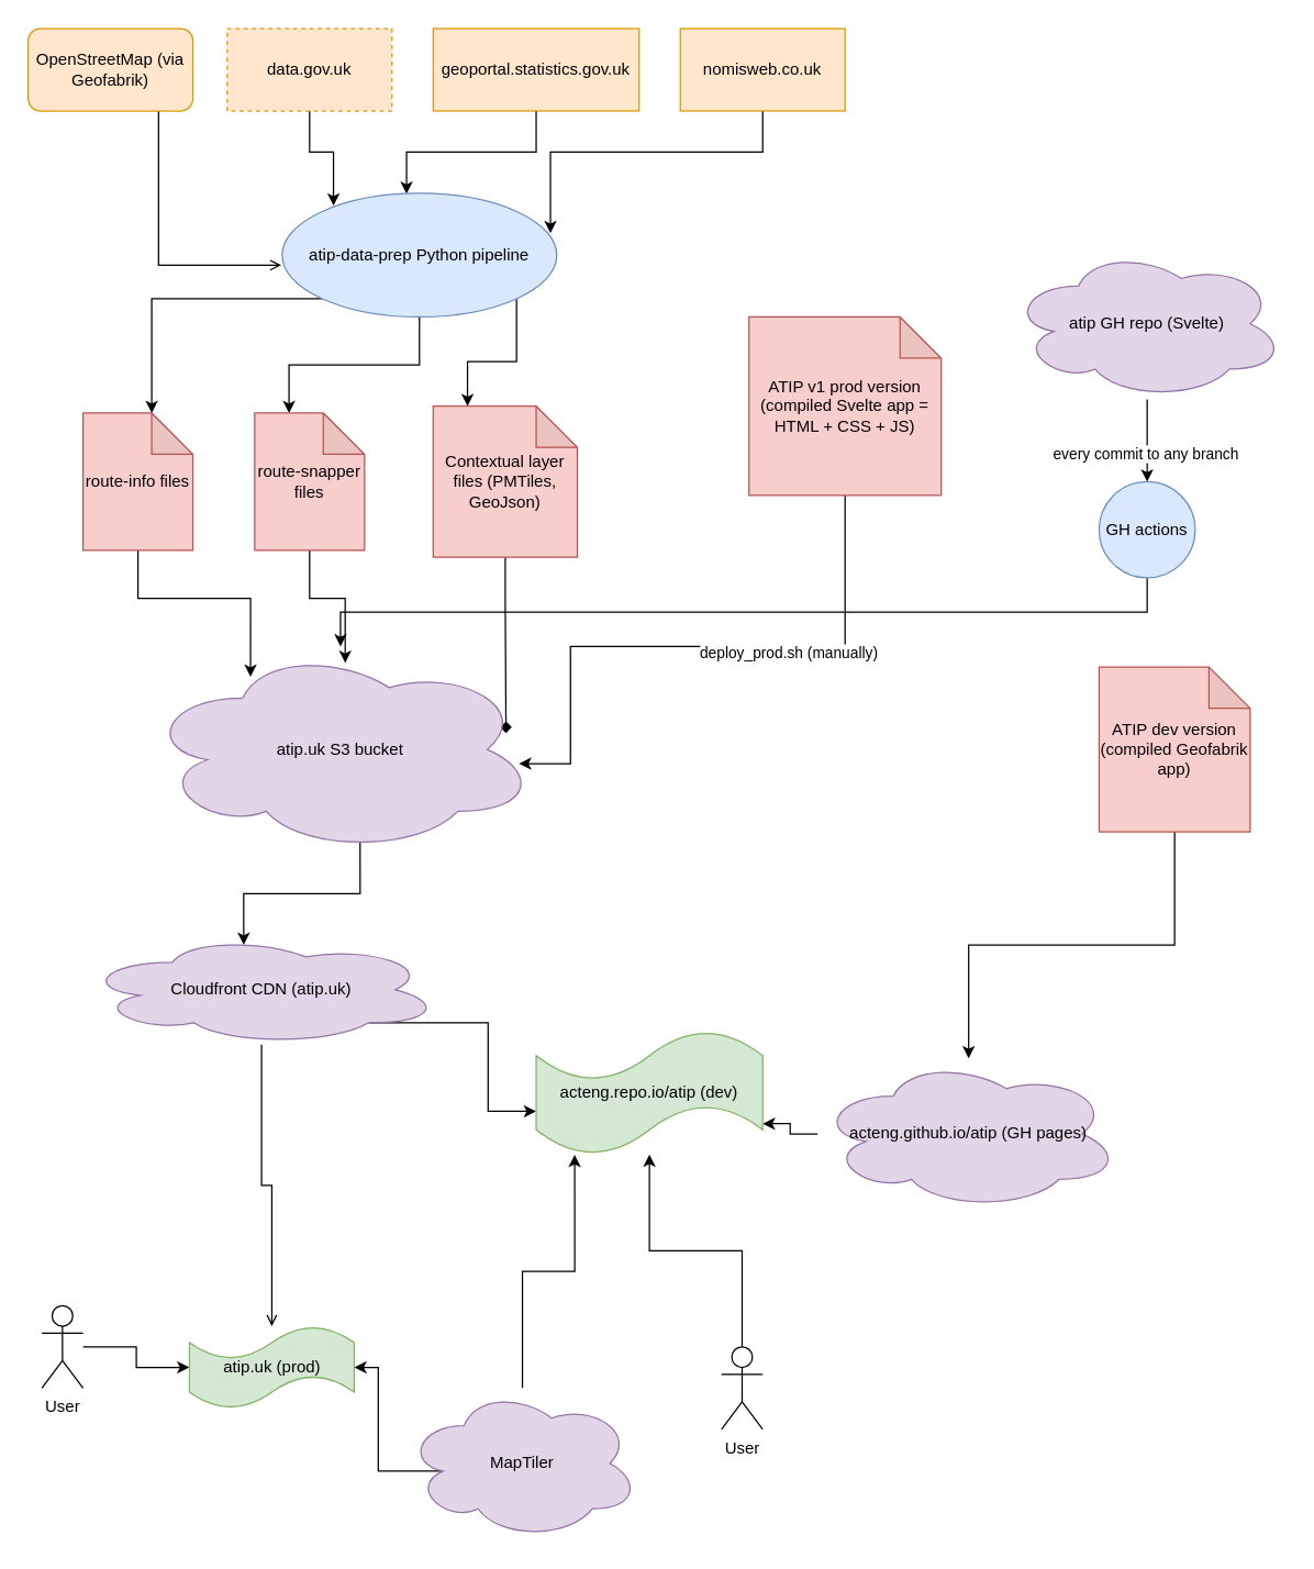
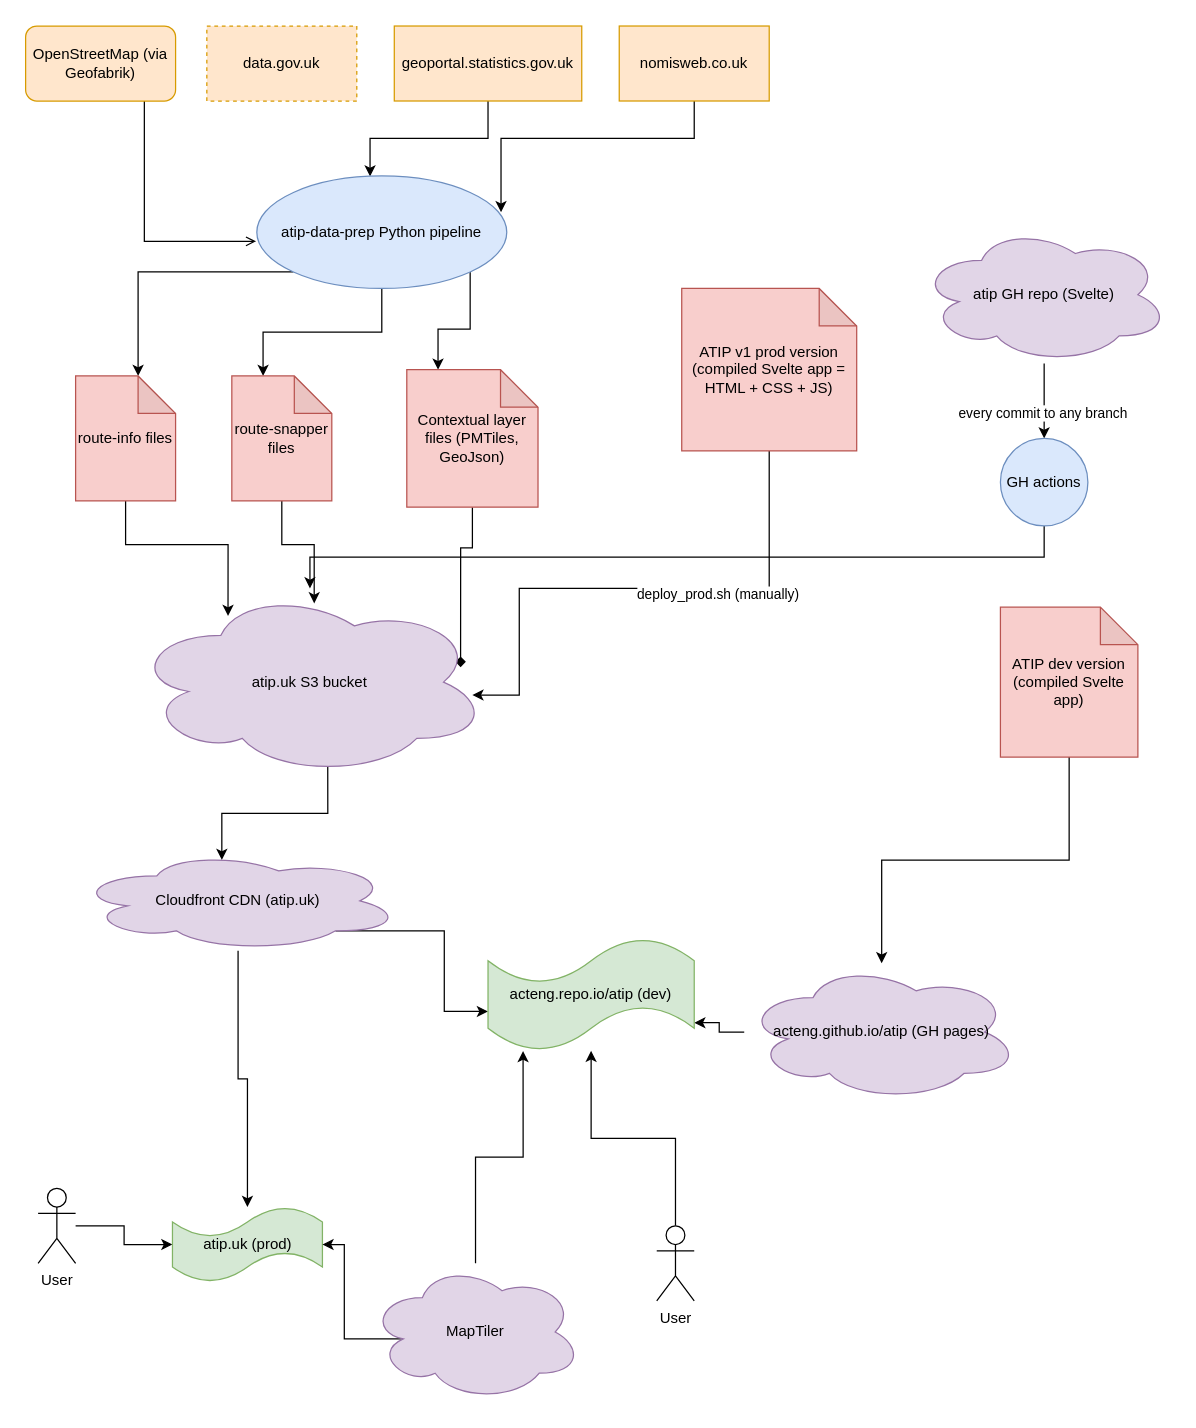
  <mxCell id="0" />
  <mxCell id="1" parent="0" />
  <mxCell id="2" style="edgeStyle=orthogonalEdgeStyle;rounded=0;orthogonalLoop=1;jettySize=auto;html=1;entryX=-0.003;entryY=0.581;entryDx=0;entryDy=0;entryPerimeter=0;endArrow=open;" edge="1" parent="1" source="3" target="13"><mxGeometry relative="1" as="geometry"><Array as="points"><mxPoint x="115" y="192" /></Array></mxGeometry></mxCell>
  <mxCell id="3" value="&lt;div&gt;OpenStreetMap (via Geofabrik)&lt;/div&gt;" style="whiteSpace=wrap;html=1;fillColor=#ffe6cc;strokeColor=#d79b00;rounded=1;" vertex="1" parent="1"><mxGeometry x="20" y="20" width="120" height="60" as="geometry" /></mxCell>
- <mxCell id="4" style="edgeStyle=orthogonalEdgeStyle;rounded=0;orthogonalLoop=1;jettySize=auto;html=1;exitX=0.5;exitY=1;exitDx=0;exitDy=0;entryX=0.187;entryY=0.1;entryDx=0;entryDy=0;entryPerimeter=0;" edge="1" parent="1" source="5" target="13"><mxGeometry relative="1" as="geometry" /></mxCell>
  <mxCell id="5" value="data.gov.uk" style="rounded=0;whiteSpace=wrap;html=1;fillColor=#ffe6cc;strokeColor=#d79b00;dashed=1;" vertex="1" parent="1"><mxGeometry x="165" y="20" width="120" height="60" as="geometry" /></mxCell>
  <mxCell id="6" style="edgeStyle=orthogonalEdgeStyle;rounded=0;orthogonalLoop=1;jettySize=auto;html=1;exitX=0.5;exitY=1;exitDx=0;exitDy=0;entryX=0.453;entryY=0.004;entryDx=0;entryDy=0;entryPerimeter=0;" edge="1" parent="1" source="7" target="13"><mxGeometry relative="1" as="geometry" /></mxCell>
  <mxCell id="7" value="geoportal.statistics.gov.uk" style="rounded=0;whiteSpace=wrap;html=1;fillColor=#ffe6cc;strokeColor=#d79b00;" vertex="1" parent="1"><mxGeometry x="315" y="20" width="150" height="60" as="geometry" /></mxCell>
  <mxCell id="8" style="edgeStyle=orthogonalEdgeStyle;rounded=0;orthogonalLoop=1;jettySize=auto;html=1;exitX=0.5;exitY=1;exitDx=0;exitDy=0;entryX=0.977;entryY=0.322;entryDx=0;entryDy=0;entryPerimeter=0;" edge="1" parent="1" source="9" target="13"><mxGeometry relative="1" as="geometry" /></mxCell>
  <mxCell id="9" value="nomisweb.co.uk" style="rounded=0;whiteSpace=wrap;html=1;fillColor=#ffe6cc;strokeColor=#d79b00;" vertex="1" parent="1"><mxGeometry x="495" y="20" width="120" height="60" as="geometry" /></mxCell>
  <mxCell id="10" style="edgeStyle=orthogonalEdgeStyle;rounded=0;orthogonalLoop=1;jettySize=auto;html=1;exitX=0;exitY=1;exitDx=0;exitDy=0;entryX=0;entryY=0;entryDx=50;entryDy=0;entryPerimeter=0;" edge="1" parent="1" source="13" target="15"><mxGeometry relative="1" as="geometry" /></mxCell>
  <mxCell id="11" style="edgeStyle=orthogonalEdgeStyle;rounded=0;orthogonalLoop=1;jettySize=auto;html=1;exitX=0.5;exitY=1;exitDx=0;exitDy=0;entryX=0;entryY=0;entryDx=25;entryDy=0;entryPerimeter=0;" edge="1" parent="1" source="13" target="17"><mxGeometry relative="1" as="geometry" /></mxCell>
  <mxCell id="12" style="edgeStyle=orthogonalEdgeStyle;rounded=0;orthogonalLoop=1;jettySize=auto;html=1;exitX=1;exitY=1;exitDx=0;exitDy=0;entryX=0;entryY=0;entryDx=25;entryDy=0;entryPerimeter=0;" edge="1" parent="1" source="13" target="19"><mxGeometry relative="1" as="geometry" /></mxCell>
  <mxCell id="13" value="atip-data-prep Python pipeline" style="ellipse;whiteSpace=wrap;html=1;fillColor=#dae8fc;strokeColor=#6c8ebf;" vertex="1" parent="1"><mxGeometry x="205" y="140" width="200" height="90" as="geometry" /></mxCell>
  <mxCell id="14" style="edgeStyle=orthogonalEdgeStyle;rounded=0;orthogonalLoop=1;jettySize=auto;html=1;exitX=0.5;exitY=1;exitDx=0;exitDy=0;exitPerimeter=0;entryX=0.27;entryY=0.147;entryDx=0;entryDy=0;entryPerimeter=0;" edge="1" parent="1" source="15" target="21"><mxGeometry relative="1" as="geometry" /></mxCell>
  <mxCell id="15" value="route-info files" style="shape=note;whiteSpace=wrap;html=1;backgroundOutline=1;darkOpacity=0.05;fillColor=#f8cecc;strokeColor=#b85450;" vertex="1" parent="1"><mxGeometry x="60" y="300" width="80" height="100" as="geometry" /></mxCell>
  <mxCell id="16" style="edgeStyle=orthogonalEdgeStyle;rounded=0;orthogonalLoop=1;jettySize=auto;html=1;exitX=0.5;exitY=1;exitDx=0;exitDy=0;exitPerimeter=0;entryX=0.512;entryY=0.08;entryDx=0;entryDy=0;entryPerimeter=0;" edge="1" parent="1" source="17" target="21"><mxGeometry relative="1" as="geometry" /></mxCell>
  <mxCell id="17" value="route-snapper files" style="shape=note;whiteSpace=wrap;html=1;backgroundOutline=1;darkOpacity=0.05;fillColor=#f8cecc;strokeColor=#b85450;" vertex="1" parent="1"><mxGeometry x="185" y="300" width="80" height="100" as="geometry" /></mxCell>
  <mxCell id="18" style="edgeStyle=orthogonalEdgeStyle;rounded=0;orthogonalLoop=1;jettySize=auto;html=1;exitX=0.5;exitY=1;exitDx=0;exitDy=0;exitPerimeter=0;entryX=0.923;entryY=0.42;entryDx=0;entryDy=0;entryPerimeter=0;endArrow=diamond;" edge="1" parent="1" source="19" target="21"><mxGeometry relative="1" as="geometry" /></mxCell>
- <mxCell id="19" value="Contextual layer files (PMTiles, GeoJson)" style="shape=note;whiteSpace=wrap;html=1;backgroundOutline=1;darkOpacity=0.05;fillColor=#f8cecc;strokeColor=#b85450;" vertex="1" parent="1"><mxGeometry x="315" y="295" width="105" height="110" as="geometry" /></mxCell>
+ <mxCell id="19" value="Contextual layer files (PMTiles, GeoJson)" style="shape=note;whiteSpace=wrap;html=1;backgroundOutline=1;darkOpacity=0.05;fillColor=#f8cecc;strokeColor=#b85450;" vertex="1" parent="1"><mxGeometry x="325" y="295" width="105" height="110" as="geometry" /></mxCell>
  <mxCell id="20" style="edgeStyle=orthogonalEdgeStyle;rounded=0;orthogonalLoop=1;jettySize=auto;html=1;exitX=0.55;exitY=0.95;exitDx=0;exitDy=0;exitPerimeter=0;entryX=0.45;entryY=0.091;entryDx=0;entryDy=0;entryPerimeter=0;" edge="1" parent="1" source="21" target="36"><mxGeometry relative="1" as="geometry" /></mxCell>
  <mxCell id="21" value="atip.uk S3 bucket" style="ellipse;shape=cloud;whiteSpace=wrap;html=1;fillColor=#e1d5e7;strokeColor=#9673a6;" vertex="1" parent="1"><mxGeometry x="105" y="470" width="285" height="150" as="geometry" /></mxCell>
  <mxCell id="22" style="edgeStyle=orthogonalEdgeStyle;rounded=0;orthogonalLoop=1;jettySize=auto;html=1;exitX=0.5;exitY=1;exitDx=0;exitDy=0;exitPerimeter=0;entryX=0.956;entryY=0.569;entryDx=0;entryDy=0;entryPerimeter=0;" edge="1" parent="1" source="24" target="21"><mxGeometry relative="1" as="geometry"><Array as="points"><mxPoint x="615" y="470" /><mxPoint x="415" y="470" /><mxPoint x="415" y="555" /></Array></mxGeometry></mxCell>
  <mxCell id="23" value="deploy_prod.sh (manually)" style="edgeLabel;html=1;align=center;verticalAlign=middle;resizable=0;points=[];" vertex="1" connectable="0" parent="22"><mxGeometry x="-0.15" y="4" relative="1" as="geometry"><mxPoint x="32" as="offset" /></mxGeometry></mxCell>
  <mxCell id="24" value="ATIP v1 prod version (compiled Svelte app = HTML + CSS + JS)" style="shape=note;whiteSpace=wrap;html=1;backgroundOutline=1;darkOpacity=0.05;fillColor=#f8cecc;strokeColor=#b85450;" vertex="1" parent="1"><mxGeometry x="545" y="230" width="140" height="130" as="geometry" /></mxCell>
  <mxCell id="25" style="edgeStyle=orthogonalEdgeStyle;rounded=0;orthogonalLoop=1;jettySize=auto;html=1;" edge="1" parent="1" source="27" target="31"><mxGeometry relative="1" as="geometry" /></mxCell>
  <mxCell id="26" value="every commit to any branch" style="edgeLabel;html=1;align=center;verticalAlign=middle;resizable=0;points=[];" vertex="1" connectable="0" parent="25"><mxGeometry x="0.305" y="-2" relative="1" as="geometry"><mxPoint as="offset" /></mxGeometry></mxCell>
  <mxCell id="27" value="atip GH repo (Svelte)" style="ellipse;shape=cloud;whiteSpace=wrap;html=1;fillColor=#e1d5e7;strokeColor=#9673a6;" vertex="1" parent="1"><mxGeometry x="735" y="180" width="200" height="110" as="geometry" /></mxCell>
  <mxCell id="28" style="edgeStyle=orthogonalEdgeStyle;rounded=0;orthogonalLoop=1;jettySize=auto;html=1;entryX=1;entryY=0.75;entryDx=0;entryDy=0;" edge="1" parent="1" source="29" target="43"><mxGeometry relative="1" as="geometry" /></mxCell>
  <mxCell id="29" value="acteng.github.io/atip (GH pages)" style="ellipse;shape=cloud;whiteSpace=wrap;html=1;fillColor=#e1d5e7;strokeColor=#9673a6;" vertex="1" parent="1"><mxGeometry x="595" y="770" width="220" height="110" as="geometry" /></mxCell>
  <mxCell id="30" style="edgeStyle=orthogonalEdgeStyle;rounded=0;orthogonalLoop=1;jettySize=auto;html=1;exitX=0.5;exitY=1;exitDx=0;exitDy=0;" edge="1" parent="1" source="31" target="21"><mxGeometry relative="1" as="geometry" /></mxCell>
  <mxCell id="31" value="GH actions" style="ellipse;whiteSpace=wrap;html=1;aspect=fixed;fillColor=#dae8fc;strokeColor=#6c8ebf;" vertex="1" parent="1"><mxGeometry x="800" y="350" width="70" height="70" as="geometry" /></mxCell>
  <mxCell id="32" style="edgeStyle=orthogonalEdgeStyle;rounded=0;orthogonalLoop=1;jettySize=auto;html=1;exitX=0.5;exitY=1;exitDx=0;exitDy=0;exitPerimeter=0;" edge="1" parent="1" source="33" target="29"><mxGeometry relative="1" as="geometry" /></mxCell>
- <mxCell id="33" value="ATIP dev version (compiled Geofabrik app)" style="shape=note;whiteSpace=wrap;html=1;backgroundOutline=1;darkOpacity=0.05;fillColor=#f8cecc;strokeColor=#b85450;" vertex="1" parent="1"><mxGeometry x="800" y="485" width="110" height="120" as="geometry" /></mxCell>
- <mxCell id="34" style="edgeStyle=orthogonalEdgeStyle;rounded=0;orthogonalLoop=1;jettySize=auto;html=1;entryX=0.5;entryY=0;entryDx=0;entryDy=0;endArrow=open;" edge="1" parent="1" source="36" target="39"><mxGeometry relative="1" as="geometry" /></mxCell>
+ <mxCell id="33" value="ATIP dev version (compiled Svelte app)" style="shape=note;whiteSpace=wrap;html=1;backgroundOutline=1;darkOpacity=0.05;fillColor=#f8cecc;strokeColor=#b85450;" vertex="1" parent="1"><mxGeometry x="800" y="485" width="110" height="120" as="geometry" /></mxCell>
+ <mxCell id="34" style="edgeStyle=orthogonalEdgeStyle;rounded=0;orthogonalLoop=1;jettySize=auto;html=1;entryX=0.5;entryY=0;entryDx=0;entryDy=0;" edge="1" parent="1" source="36" target="39"><mxGeometry relative="1" as="geometry" /></mxCell>
  <mxCell id="35" style="edgeStyle=orthogonalEdgeStyle;rounded=0;orthogonalLoop=1;jettySize=auto;html=1;exitX=0.8;exitY=0.8;exitDx=0;exitDy=0;exitPerimeter=0;entryX=0;entryY=0.65;entryDx=0;entryDy=0;entryPerimeter=0;" edge="1" parent="1" source="36" target="43"><mxGeometry relative="1" as="geometry" /></mxCell>
  <mxCell id="36" value="Cloudfront CDN (atip.uk)" style="ellipse;shape=cloud;whiteSpace=wrap;html=1;fillColor=#e1d5e7;strokeColor=#9673a6;" vertex="1" parent="1"><mxGeometry x="60" y="680" width="260" height="80" as="geometry" /></mxCell>
  <mxCell id="37" style="edgeStyle=orthogonalEdgeStyle;rounded=0;orthogonalLoop=1;jettySize=auto;html=1;entryX=0;entryY=0.5;entryDx=0;entryDy=0;" edge="1" parent="1" source="38" target="39"><mxGeometry relative="1" as="geometry" /></mxCell>
  <mxCell id="38" value="User" style="shape=umlActor;verticalLabelPosition=bottom;verticalAlign=top;html=1;outlineConnect=0;" vertex="1" parent="1"><mxGeometry x="30" y="950" width="30" height="60" as="geometry" /></mxCell>
  <mxCell id="39" value="atip.uk (prod)" style="shape=tape;whiteSpace=wrap;html=1;fillColor=#d5e8d4;strokeColor=#82b366;" vertex="1" parent="1"><mxGeometry x="137.5" y="965" width="120" height="60" as="geometry" /></mxCell>
  <mxCell id="40" style="edgeStyle=orthogonalEdgeStyle;rounded=0;orthogonalLoop=1;jettySize=auto;html=1;exitX=0.16;exitY=0.55;exitDx=0;exitDy=0;exitPerimeter=0;entryX=1;entryY=0.5;entryDx=0;entryDy=0;" edge="1" parent="1" source="42" target="39"><mxGeometry relative="1" as="geometry" /></mxCell>
  <mxCell id="41" style="edgeStyle=orthogonalEdgeStyle;rounded=0;orthogonalLoop=1;jettySize=auto;html=1;entryX=0.17;entryY=1.002;entryDx=0;entryDy=0;entryPerimeter=0;" edge="1" parent="1" source="42" target="43"><mxGeometry relative="1" as="geometry" /></mxCell>
  <mxCell id="42" value="MapTiler" style="ellipse;shape=cloud;whiteSpace=wrap;html=1;fillColor=#e1d5e7;strokeColor=#9673a6;" vertex="1" parent="1"><mxGeometry x="295" y="1010" width="170" height="110" as="geometry" /></mxCell>
  <mxCell id="43" value="acteng.repo.io/atip (dev)" style="shape=tape;whiteSpace=wrap;html=1;fillColor=#d5e8d4;strokeColor=#82b366;" vertex="1" parent="1"><mxGeometry x="390" y="750" width="165" height="90" as="geometry" /></mxCell>
  <mxCell id="44" style="edgeStyle=orthogonalEdgeStyle;rounded=0;orthogonalLoop=1;jettySize=auto;html=1;" edge="1" parent="1" source="45" target="43"><mxGeometry relative="1" as="geometry" /></mxCell>
  <mxCell id="45" value="User" style="shape=umlActor;verticalLabelPosition=bottom;verticalAlign=top;html=1;outlineConnect=0;" vertex="1" parent="1"><mxGeometry x="525" y="980" width="30" height="60" as="geometry" /></mxCell>
